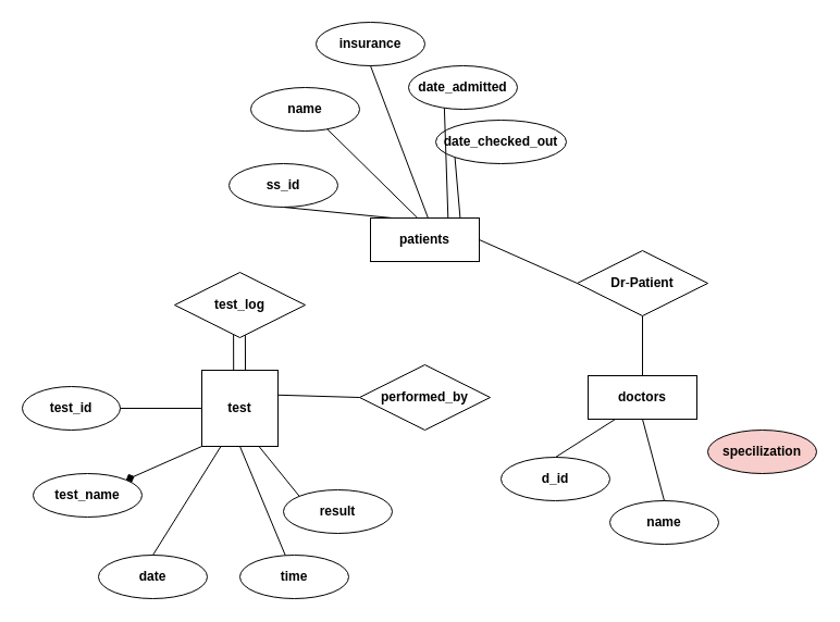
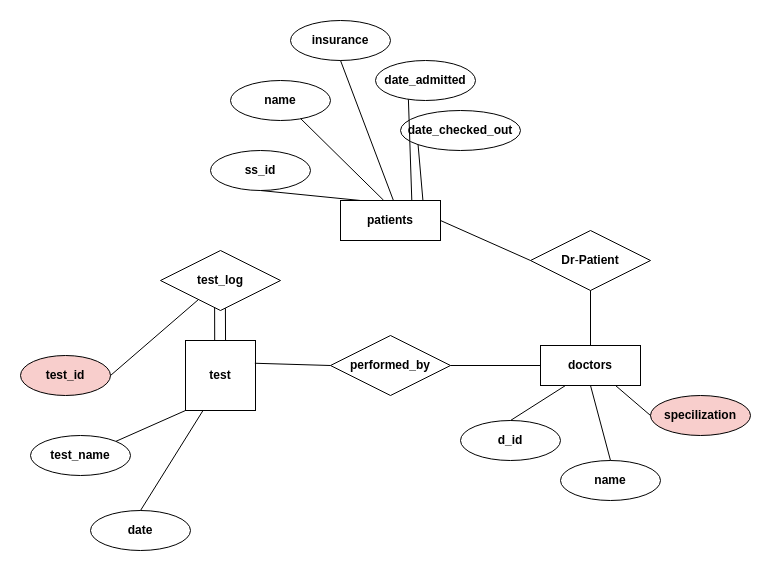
  <mxCell id="0" />
  <mxCell id="1" parent="0" />
  <mxCell id="2" value="&lt;b&gt;test_log&lt;/b&gt;" style="shape=rhombus;perimeter=rhombusPerimeter;whiteSpace=wrap;html=1;align=center;" vertex="1" parent="1"><mxGeometry x="160" y="250" width="120" height="60" as="geometry" /></mxCell>
  <mxCell id="3" value="&lt;b&gt;patients&lt;/b&gt;" style="whiteSpace=wrap;html=1;align=center;" vertex="1" parent="1"><mxGeometry x="340" y="200" width="100" height="40" as="geometry" /></mxCell>
  <mxCell id="4" value="&lt;b&gt;date_checked_out&lt;/b&gt;" style="ellipse;whiteSpace=wrap;html=1;align=center;" vertex="1" parent="1"><mxGeometry x="400" y="110" width="120" height="40" as="geometry" /></mxCell>
  <mxCell id="5" value="&lt;b&gt;date_admitted&lt;/b&gt;" style="ellipse;whiteSpace=wrap;html=1;align=center;" vertex="1" parent="1"><mxGeometry x="375" y="60" width="100" height="40" as="geometry" /></mxCell>
  <mxCell id="6" value="&lt;b&gt;insurance&lt;/b&gt;" style="ellipse;whiteSpace=wrap;html=1;align=center;" vertex="1" parent="1"><mxGeometry x="290" y="20" width="100" height="40" as="geometry" /></mxCell>
  <mxCell id="7" value="&lt;b&gt;name&lt;/b&gt;" style="ellipse;whiteSpace=wrap;html=1;align=center;" vertex="1" parent="1"><mxGeometry x="230" y="80" width="100" height="40" as="geometry" /></mxCell>
  <mxCell id="8" value="&lt;b&gt;ss_id&lt;/b&gt;" style="ellipse;whiteSpace=wrap;html=1;align=center;" vertex="1" parent="1"><mxGeometry x="210" y="150" width="100" height="40" as="geometry" /></mxCell>
  <mxCell id="9" value="" style="endArrow=none;html=1;rounded=0;exitX=0.432;exitY=-0.003;exitDx=0;exitDy=0;exitPerimeter=0;entryX=0.702;entryY=0.954;entryDx=0;entryDy=0;entryPerimeter=0;" edge="1" parent="1" source="3" target="7"><mxGeometry width="50" height="50" relative="1" as="geometry"><mxPoint x="340" y="180" as="sourcePoint" /><mxPoint x="390" y="130" as="targetPoint" /></mxGeometry></mxCell>
  <mxCell id="10" value="" style="endArrow=none;html=1;rounded=0;exitX=1;exitY=0.5;exitDx=0;exitDy=0;entryX=0;entryY=1;entryDx=0;entryDy=0;" edge="1" parent="1" target="4"><mxGeometry width="50" height="50" relative="1" as="geometry"><mxPoint x="422.43" y="200" as="sourcePoint" /><mxPoint x="440.004" y="124.142" as="targetPoint" /><Array as="points"><mxPoint x="422.43" y="200" /></Array></mxGeometry></mxCell>
  <mxCell id="11" value="" style="endArrow=none;html=1;rounded=0;entryX=0.5;entryY=1;entryDx=0;entryDy=0;exitX=0.53;exitY=0.005;exitDx=0;exitDy=0;exitPerimeter=0;" edge="1" parent="1" source="3" target="6"><mxGeometry width="50" height="50" relative="1" as="geometry"><mxPoint x="365" y="160" as="sourcePoint" /><mxPoint x="415" y="110" as="targetPoint" /></mxGeometry></mxCell>
  <mxCell id="12" value="" style="endArrow=none;html=1;rounded=0;entryX=0.5;entryY=1;entryDx=0;entryDy=0;" edge="1" parent="1" target="8"><mxGeometry width="50" height="50" relative="1" as="geometry"><mxPoint x="360" y="200" as="sourcePoint" /><mxPoint x="410" y="150" as="targetPoint" /></mxGeometry></mxCell>
  <mxCell id="13" value="" style="endArrow=none;html=1;rounded=0;exitX=0.713;exitY=-0.005;exitDx=0;exitDy=0;exitPerimeter=0;entryX=0.329;entryY=0.971;entryDx=0;entryDy=0;entryPerimeter=0;" edge="1" parent="1" source="3" target="5"><mxGeometry width="50" height="50" relative="1" as="geometry"><mxPoint x="400" y="180" as="sourcePoint" /><mxPoint x="450" y="130" as="targetPoint" /><Array as="points" /></mxGeometry></mxCell>
  <mxCell id="14" value="&lt;b&gt;Dr&lt;/b&gt;-&lt;b&gt;Patient&lt;/b&gt;" style="shape=rhombus;perimeter=rhombusPerimeter;whiteSpace=wrap;html=1;align=center;" vertex="1" parent="1"><mxGeometry x="530" y="230" width="120" height="60" as="geometry" /></mxCell>
  <mxCell id="15" value="" style="endArrow=none;html=1;rounded=0;exitX=0;exitY=0.5;exitDx=0;exitDy=0;entryX=1;entryY=0.5;entryDx=0;entryDy=0;" edge="1" parent="1" source="14" target="3"><mxGeometry width="50" height="50" relative="1" as="geometry"><mxPoint x="460" y="280" as="sourcePoint" /><mxPoint x="510" y="230" as="targetPoint" /></mxGeometry></mxCell>
  <mxCell id="16" value="&lt;b&gt;test&lt;/b&gt;" style="whiteSpace=wrap;html=1;align=center;" vertex="1" parent="1"><mxGeometry x="185" y="340" width="70" height="70" as="geometry" /></mxCell>
  <mxCell id="17" value="" style="endArrow=none;html=1;rounded=0;exitX=0.541;exitY=0.961;exitDx=0;exitDy=0;exitPerimeter=0;entryX=0.572;entryY=0.003;entryDx=0;entryDy=0;entryPerimeter=0;" edge="1" parent="1" source="2" target="16"><mxGeometry relative="1" as="geometry"><mxPoint x="230" y="306.84" as="sourcePoint" /><mxPoint x="230.01" y="370" as="targetPoint" /></mxGeometry></mxCell>
  <mxCell id="18" value="" style="endArrow=none;html=1;rounded=0;exitX=0.451;exitY=0.951;exitDx=0;exitDy=0;exitPerimeter=0;entryX=0.417;entryY=0.002;entryDx=0;entryDy=0;entryPerimeter=0;" edge="1" parent="1" source="2" target="16"><mxGeometry relative="1" as="geometry"><mxPoint x="143.04" y="330" as="sourcePoint" /><mxPoint x="290" y="360.36" as="targetPoint" /></mxGeometry></mxCell>
- <mxCell id="19" value="&lt;b&gt;test_id&lt;/b&gt;" style="ellipse;whiteSpace=wrap;html=1;align=center;" vertex="1" parent="1"><mxGeometry x="20" y="355" width="90" height="40" as="geometry" /></mxCell>
- <mxCell id="20" value="" style="endArrow=none;html=1;rounded=0;entryX=0;entryY=0.5;entryDx=0;entryDy=0;exitX=1;exitY=0.5;exitDx=0;exitDy=0;" edge="1" parent="1" source="19" target="16"><mxGeometry width="50" height="50" relative="1" as="geometry"><mxPoint x="100" y="320" as="sourcePoint" /><mxPoint x="150" y="270" as="targetPoint" /></mxGeometry></mxCell>
+ <mxCell id="19" value="&lt;b&gt;test_id&lt;/b&gt;" style="ellipse;whiteSpace=wrap;html=1;align=center;fillColor=#f8cecc;" vertex="1" parent="1"><mxGeometry x="20" y="355" width="90" height="40" as="geometry" /></mxCell>
+ <mxCell id="20" value="" style="endArrow=none;html=1;rounded=0;exitX=1;exitY=0.5;exitDx=0;exitDy=0;" edge="1" parent="1" source="19" target="2"><mxGeometry width="50" height="50" relative="1" as="geometry"><mxPoint x="100" y="320" as="sourcePoint" /><mxPoint x="150" y="270" as="targetPoint" /></mxGeometry></mxCell>
  <mxCell id="21" value="&lt;b&gt;performed_by&lt;/b&gt;" style="shape=rhombus;perimeter=rhombusPerimeter;whiteSpace=wrap;html=1;align=center;" vertex="1" parent="1"><mxGeometry x="330" y="335" width="120" height="60" as="geometry" /></mxCell>
  <mxCell id="22" value="&lt;b&gt;doctors&lt;/b&gt;" style="whiteSpace=wrap;html=1;align=center;" vertex="1" parent="1"><mxGeometry x="540" y="345" width="100" height="40" as="geometry" /></mxCell>
+ <mxCell id="23" value="" style="endArrow=none;html=1;rounded=0;entryX=0;entryY=0.5;entryDx=0;entryDy=0;exitX=1;exitY=0.5;exitDx=0;exitDy=0;" edge="1" parent="1" source="21" target="22"><mxGeometry width="50" height="50" relative="1" as="geometry"><mxPoint x="490" y="380" as="sourcePoint" /><mxPoint x="540" y="330" as="targetPoint" /></mxGeometry></mxCell>
  <mxCell id="24" value="" style="endArrow=none;html=1;rounded=0;entryX=0.5;entryY=1;entryDx=0;entryDy=0;exitX=0.5;exitY=0;exitDx=0;exitDy=0;" edge="1" parent="1" source="22" target="14"><mxGeometry width="50" height="50" relative="1" as="geometry"><mxPoint x="490" y="380" as="sourcePoint" /><mxPoint x="540" y="330" as="targetPoint" /></mxGeometry></mxCell>
  <mxCell id="25" value="&lt;b&gt;specilization&lt;/b&gt;" style="ellipse;whiteSpace=wrap;html=1;align=center;fillColor=#f8cecc;" vertex="1" parent="1"><mxGeometry x="650" y="395" width="100" height="40" as="geometry" /></mxCell>
  <mxCell id="26" value="&lt;b&gt;name&lt;/b&gt;" style="ellipse;whiteSpace=wrap;html=1;align=center;" vertex="1" parent="1"><mxGeometry x="560" y="460" width="100" height="40" as="geometry" /></mxCell>
  <mxCell id="27" value="&lt;b&gt;d_id&lt;/b&gt;" style="ellipse;whiteSpace=wrap;html=1;align=center;" vertex="1" parent="1"><mxGeometry x="460" y="420" width="100" height="40" as="geometry" /></mxCell>
  <mxCell id="28" value="" style="endArrow=none;html=1;rounded=0;exitX=0.991;exitY=0.325;exitDx=0;exitDy=0;entryX=0;entryY=0.5;entryDx=0;entryDy=0;exitPerimeter=0;" edge="1" parent="1" source="16" target="21"><mxGeometry width="50" height="50" relative="1" as="geometry"><mxPoint x="300" y="420" as="sourcePoint" /><mxPoint x="350" y="370" as="targetPoint" /></mxGeometry></mxCell>
+ <mxCell id="29" value="" style="endArrow=none;html=1;rounded=0;exitX=0.75;exitY=1;exitDx=0;exitDy=0;entryX=0;entryY=0.5;entryDx=0;entryDy=0;" edge="1" parent="1" source="22" target="25"><mxGeometry width="50" height="50" relative="1" as="geometry"><mxPoint x="660" y="395" as="sourcePoint" /><mxPoint x="710" y="345" as="targetPoint" /></mxGeometry></mxCell>
  <mxCell id="30" value="" style="endArrow=none;html=1;rounded=0;entryX=0.5;entryY=1;entryDx=0;entryDy=0;exitX=0.5;exitY=0;exitDx=0;exitDy=0;" edge="1" parent="1" source="26" target="22"><mxGeometry width="50" height="50" relative="1" as="geometry"><mxPoint x="580" y="460" as="sourcePoint" /><mxPoint x="630" y="410" as="targetPoint" /></mxGeometry></mxCell>
  <mxCell id="31" value="" style="endArrow=none;html=1;rounded=0;entryX=0.25;entryY=1;entryDx=0;entryDy=0;exitX=0.5;exitY=0;exitDx=0;exitDy=0;" edge="1" parent="1" source="27" target="22"><mxGeometry width="50" height="50" relative="1" as="geometry"><mxPoint x="480" y="400" as="sourcePoint" /><mxPoint x="530" y="350" as="targetPoint" /></mxGeometry></mxCell>
- <mxCell id="32" value="&lt;b&gt;result&lt;/b&gt;" style="ellipse;whiteSpace=wrap;html=1;align=center;" vertex="1" parent="1"><mxGeometry x="260" y="450" width="100" height="40" as="geometry" /></mxCell>
- <mxCell id="33" value="&lt;b&gt;time&lt;/b&gt;" style="ellipse;whiteSpace=wrap;html=1;align=center;" vertex="1" parent="1"><mxGeometry x="220" y="510" width="100" height="40" as="geometry" /></mxCell>
  <mxCell id="34" value="&lt;b&gt;date&lt;/b&gt;" style="ellipse;whiteSpace=wrap;html=1;align=center;" vertex="1" parent="1"><mxGeometry x="90" y="510" width="100" height="40" as="geometry" /></mxCell>
  <mxCell id="35" value="&lt;b&gt;test_name&lt;/b&gt;" style="ellipse;whiteSpace=wrap;html=1;align=center;" vertex="1" parent="1"><mxGeometry x="30" y="435" width="100" height="40" as="geometry" /></mxCell>
  <mxCell id="36" style="edgeStyle=orthogonalEdgeStyle;rounded=0;orthogonalLoop=1;jettySize=auto;html=1;exitX=0.5;exitY=1;exitDx=0;exitDy=0;" edge="1" parent="1" source="34" target="34"><mxGeometry relative="1" as="geometry" /></mxCell>
  <mxCell id="37" value="" style="endArrow=none;html=1;rounded=0;entryX=0.25;entryY=1;entryDx=0;entryDy=0;exitX=0.5;exitY=0;exitDx=0;exitDy=0;" edge="1" parent="1" source="34" target="16"><mxGeometry width="50" height="50" relative="1" as="geometry"><mxPoint x="180" y="475" as="sourcePoint" /><mxPoint x="230" y="425" as="targetPoint" /></mxGeometry></mxCell>
- <mxCell id="38" value="" style="endArrow=none;html=1;rounded=0;entryX=0.75;entryY=1;entryDx=0;entryDy=0;exitX=0;exitY=0;exitDx=0;exitDy=0;" edge="1" parent="1" source="32" target="16"><mxGeometry width="50" height="50" relative="1" as="geometry"><mxPoint x="190" y="480" as="sourcePoint" /><mxPoint x="240" y="430" as="targetPoint" /></mxGeometry></mxCell>
- <mxCell id="39" value="" style="endArrow=none;html=1;rounded=0;entryX=0.5;entryY=1;entryDx=0;entryDy=0;" edge="1" parent="1" source="33" target="16"><mxGeometry width="50" height="50" relative="1" as="geometry"><mxPoint x="195" y="500" as="sourcePoint" /><mxPoint x="245" y="450" as="targetPoint" /></mxGeometry></mxCell>
- <mxCell id="40" value="" style="endArrow=diamond;html=1;rounded=0;entryX=1;entryY=0;entryDx=0;entryDy=0;exitX=0;exitY=1;exitDx=0;exitDy=0;" edge="1" parent="1" source="16" target="35"><mxGeometry width="50" height="50" relative="1" as="geometry"><mxPoint x="190" y="420" as="sourcePoint" /><mxPoint x="240" y="370" as="targetPoint" /></mxGeometry></mxCell>
+ <mxCell id="40" value="" style="endArrow=none;html=1;rounded=0;entryX=1;entryY=0;entryDx=0;entryDy=0;exitX=0;exitY=1;exitDx=0;exitDy=0;" edge="1" parent="1" source="16" target="35"><mxGeometry width="50" height="50" relative="1" as="geometry"><mxPoint x="190" y="420" as="sourcePoint" /><mxPoint x="240" y="370" as="targetPoint" /></mxGeometry></mxCell>
